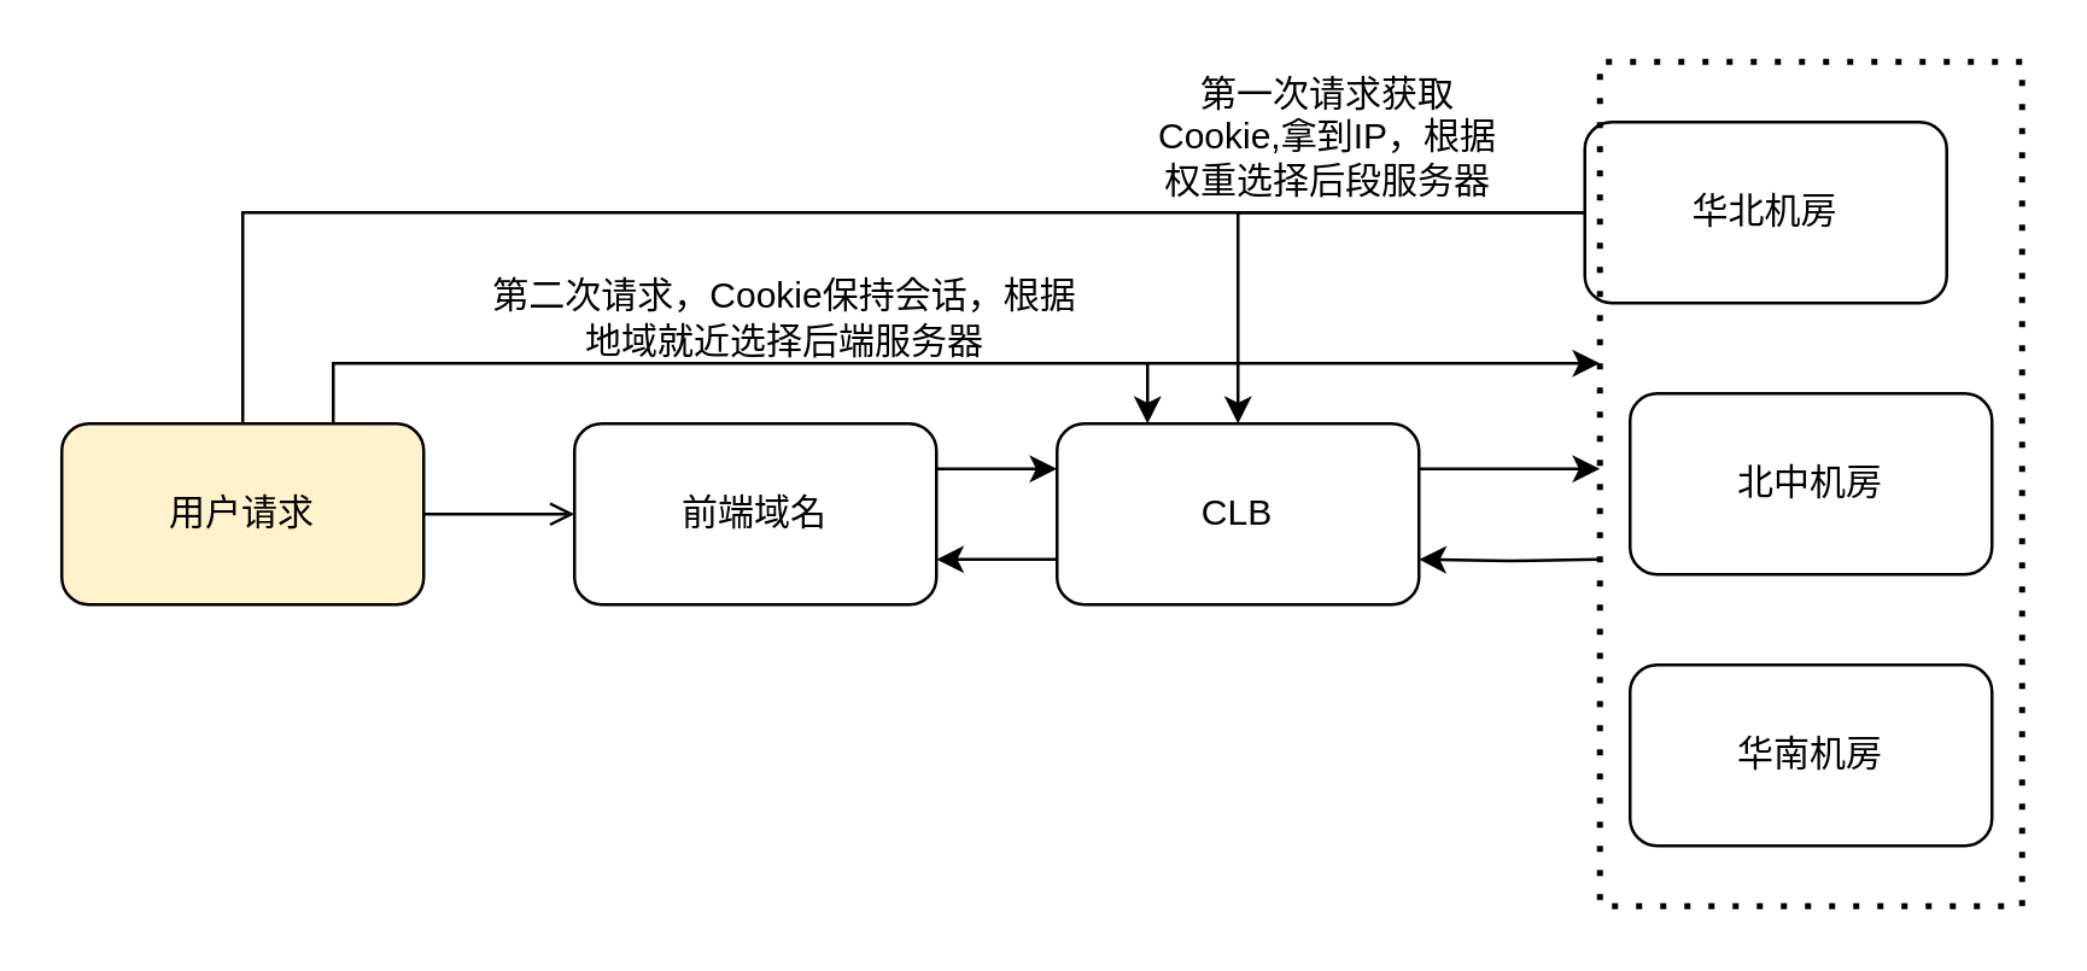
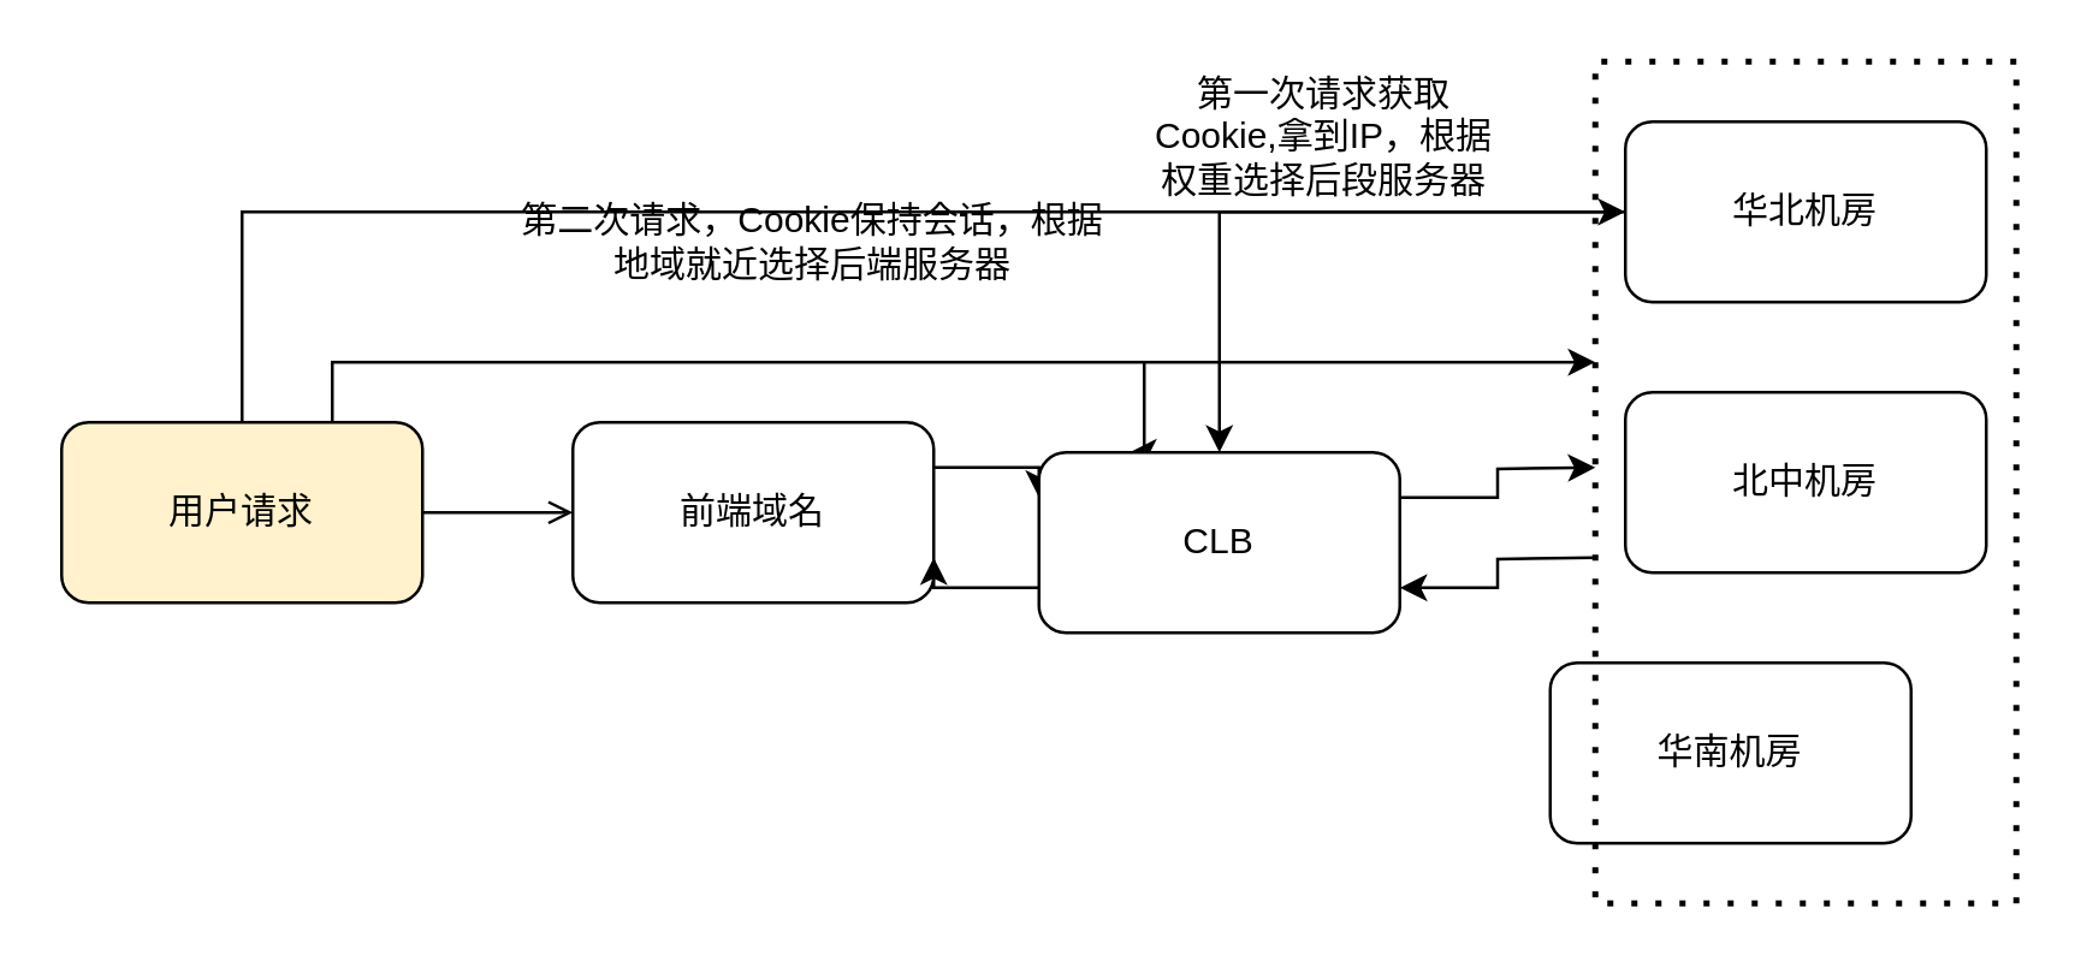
  <mxCell id="0" />
  <mxCell id="1" parent="0" />
  <mxCell id="2" style="edgeStyle=orthogonalEdgeStyle;rounded=0;orthogonalLoop=1;jettySize=auto;html=1;exitX=1;exitY=0.5;exitDx=0;exitDy=0;entryX=0;entryY=0.5;entryDx=0;entryDy=0;endArrow=open;" edge="1" parent="1" source="4" target="6"><mxGeometry relative="1" as="geometry" /></mxCell>
  <mxCell id="3" style="edgeStyle=orthogonalEdgeStyle;rounded=0;orthogonalLoop=1;jettySize=auto;html=1;exitX=0.75;exitY=0;exitDx=0;exitDy=0;entryX=0.25;entryY=0;entryDx=0;entryDy=0;" edge="1" parent="1" source="4" target="10"><mxGeometry relative="1" as="geometry"><Array as="points"><mxPoint x="110" y="120" /><mxPoint x="380" y="120" /></Array></mxGeometry></mxCell>
  <mxCell id="4" value="用户请求" style="rounded=1;whiteSpace=wrap;html=1;fillColor=#fff2cc;" vertex="1" parent="1"><mxGeometry x="20" y="140" width="120" height="60" as="geometry" /></mxCell>
  <mxCell id="5" style="edgeStyle=orthogonalEdgeStyle;rounded=0;orthogonalLoop=1;jettySize=auto;html=1;exitX=1;exitY=0.25;exitDx=0;exitDy=0;entryX=0;entryY=0.25;entryDx=0;entryDy=0;" edge="1" parent="1" source="6" target="10"><mxGeometry relative="1" as="geometry" /></mxCell>
  <mxCell id="6" value="前端域名" style="rounded=1;whiteSpace=wrap;html=1;" vertex="1" parent="1"><mxGeometry x="190" y="140" width="120" height="60" as="geometry" /></mxCell>
  <mxCell id="7" style="edgeStyle=orthogonalEdgeStyle;rounded=0;orthogonalLoop=1;jettySize=auto;html=1;exitX=0;exitY=0.75;exitDx=0;exitDy=0;entryX=1;entryY=0.75;entryDx=0;entryDy=0;" edge="1" parent="1" source="10" target="6"><mxGeometry relative="1" as="geometry" /></mxCell>
  <mxCell id="8" style="edgeStyle=orthogonalEdgeStyle;rounded=0;orthogonalLoop=1;jettySize=auto;html=1;exitX=1;exitY=0.25;exitDx=0;exitDy=0;" edge="1" parent="1" source="10"><mxGeometry relative="1" as="geometry"><mxPoint x="530" y="155" as="targetPoint" /></mxGeometry></mxCell>
  <mxCell id="9" style="edgeStyle=orthogonalEdgeStyle;rounded=0;orthogonalLoop=1;jettySize=auto;html=1;exitX=0.5;exitY=0;exitDx=0;exitDy=0;entryX=0;entryY=0.5;entryDx=0;entryDy=0;" edge="1" parent="1" source="4" target="12"><mxGeometry relative="1" as="geometry"><Array as="points"><mxPoint x="80" y="70" /><mxPoint x="540" y="70" /></Array></mxGeometry></mxCell>
- <mxCell id="10" value="CLB" style="rounded=1;whiteSpace=wrap;html=1;" vertex="1" parent="1"><mxGeometry x="350" y="140" width="120" height="60" as="geometry" /></mxCell>
+ <mxCell id="10" value="CLB" style="rounded=1;whiteSpace=wrap;html=1;" vertex="1" parent="1"><mxGeometry x="345" y="150" width="120" height="60" as="geometry" /></mxCell>
  <mxCell id="11" style="edgeStyle=orthogonalEdgeStyle;rounded=0;orthogonalLoop=1;jettySize=auto;html=1;exitX=0;exitY=0.5;exitDx=0;exitDy=0;entryX=0.5;entryY=0;entryDx=0;entryDy=0;" edge="1" parent="1" source="12" target="10"><mxGeometry relative="1" as="geometry" /></mxCell>
- <mxCell id="12" value="华北机房" style="rounded=1;whiteSpace=wrap;html=1;" vertex="1" parent="1"><mxGeometry x="525" y="40" width="120" height="60" as="geometry" /></mxCell>
+ <mxCell id="12" value="华北机房" style="rounded=1;whiteSpace=wrap;html=1;" vertex="1" parent="1"><mxGeometry x="540" y="40" width="120" height="60" as="geometry" /></mxCell>
  <mxCell id="13" value="北中机房" style="rounded=1;whiteSpace=wrap;html=1;" vertex="1" parent="1"><mxGeometry x="540" y="130" width="120" height="60" as="geometry" /></mxCell>
- <mxCell id="14" value="华南机房" style="rounded=1;whiteSpace=wrap;html=1;" vertex="1" parent="1"><mxGeometry x="540" y="220" width="120" height="60" as="geometry" /></mxCell>
+ <mxCell id="14" value="华南机房" style="rounded=1;whiteSpace=wrap;html=1;" vertex="1" parent="1"><mxGeometry x="515" y="220" width="120" height="60" as="geometry" /></mxCell>
  <mxCell id="15" value="" style="endArrow=none;dashed=1;html=1;dashPattern=1 3;strokeWidth=2;rounded=0;" edge="1" parent="1"><mxGeometry width="50" height="50" relative="1" as="geometry"><mxPoint x="670" y="20" as="sourcePoint" /><mxPoint x="670" y="20" as="targetPoint" /><Array as="points"><mxPoint x="600" y="20" /><mxPoint x="530" y="20" /><mxPoint x="530" y="300" /><mxPoint x="670" y="300" /></Array></mxGeometry></mxCell>
  <mxCell id="16" style="edgeStyle=orthogonalEdgeStyle;rounded=0;orthogonalLoop=1;jettySize=auto;html=1;entryX=1;entryY=0.75;entryDx=0;entryDy=0;" edge="1" parent="1" target="10"><mxGeometry relative="1" as="geometry"><mxPoint x="540" y="165" as="targetPoint" /><mxPoint x="530" y="185" as="sourcePoint" /></mxGeometry></mxCell>
  <mxCell id="17" value="第一次请求获取Cookie,拿到IP，根据权重选择后段服务器" style="text;html=1;strokeColor=none;fillColor=none;align=center;verticalAlign=middle;whiteSpace=wrap;rounded=0;" vertex="1" parent="1"><mxGeometry x="380" y="30" width="120" height="30" as="geometry" /></mxCell>
- <mxCell id="18" value="第二次请求，Cookie保持会话，根据地域就近选择后端服务器" style="text;html=1;strokeColor=none;fillColor=none;align=center;verticalAlign=middle;whiteSpace=wrap;rounded=0;" vertex="1" parent="1"><mxGeometry x="160" y="90" width="200" height="30" as="geometry" /></mxCell>
+ <mxCell id="18" value="第二次请求，Cookie保持会话，根据地域就近选择后端服务器" style="text;html=1;strokeColor=none;fillColor=none;align=center;verticalAlign=middle;whiteSpace=wrap;rounded=0;" vertex="1" parent="1"><mxGeometry x="170" y="65" width="200" height="30" as="geometry" /></mxCell>
  <mxCell id="19" value="" style="endArrow=classic;html=1;rounded=0;" edge="1" parent="1"><mxGeometry width="50" height="50" relative="1" as="geometry"><mxPoint x="380" y="120" as="sourcePoint" /><mxPoint x="530" y="120" as="targetPoint" /></mxGeometry></mxCell>
